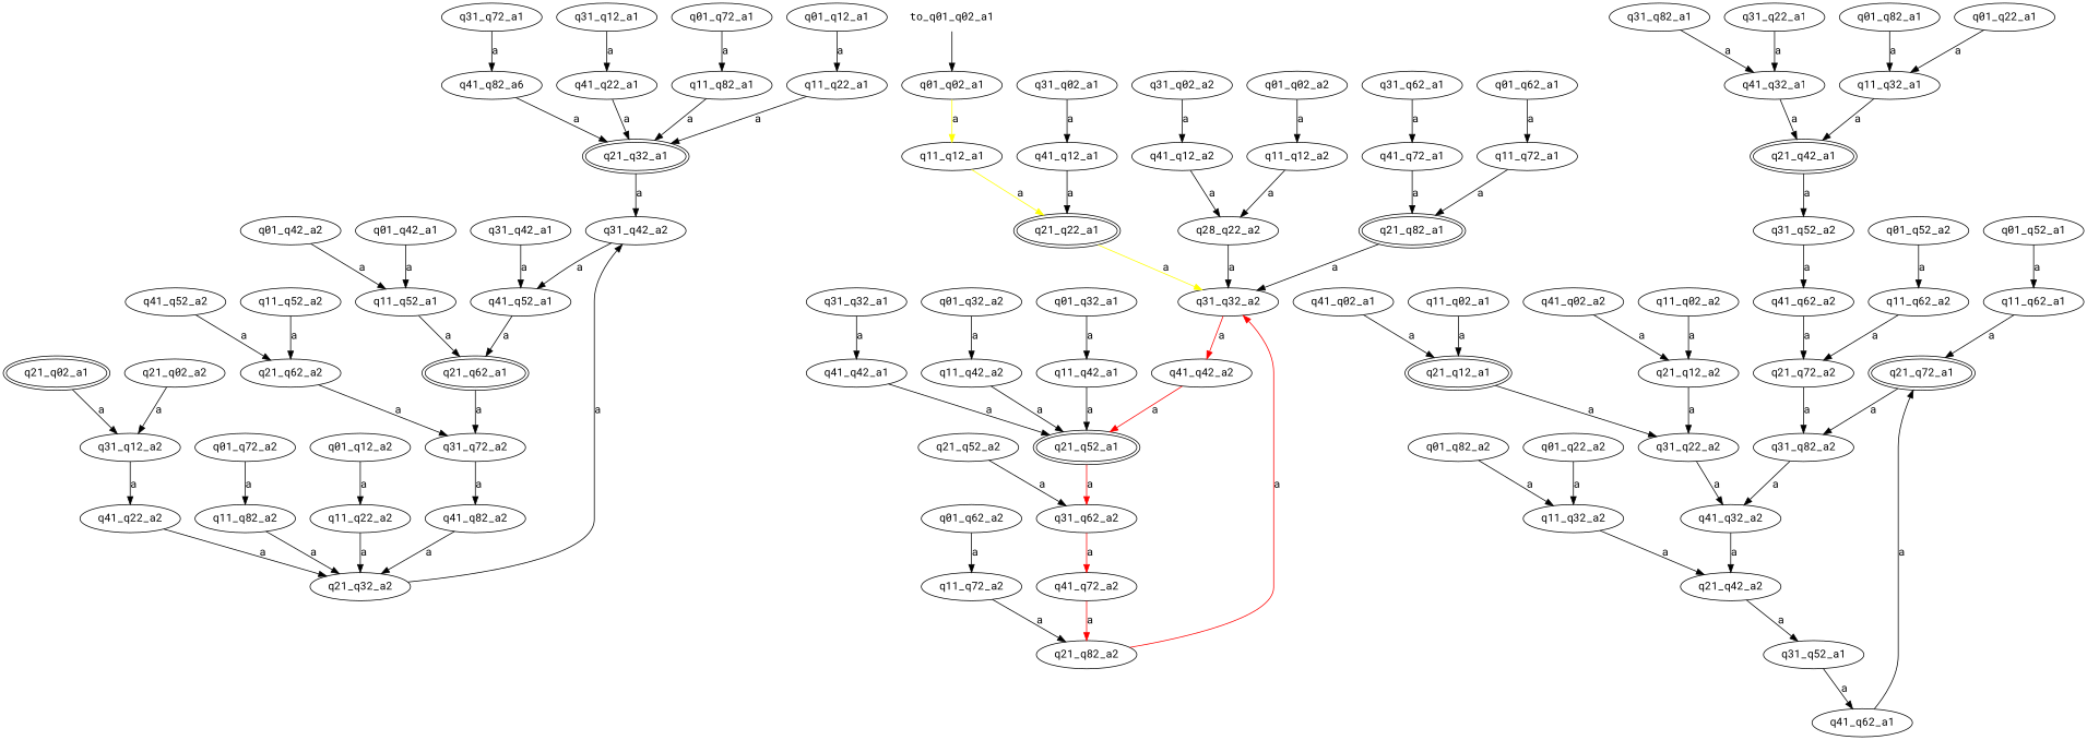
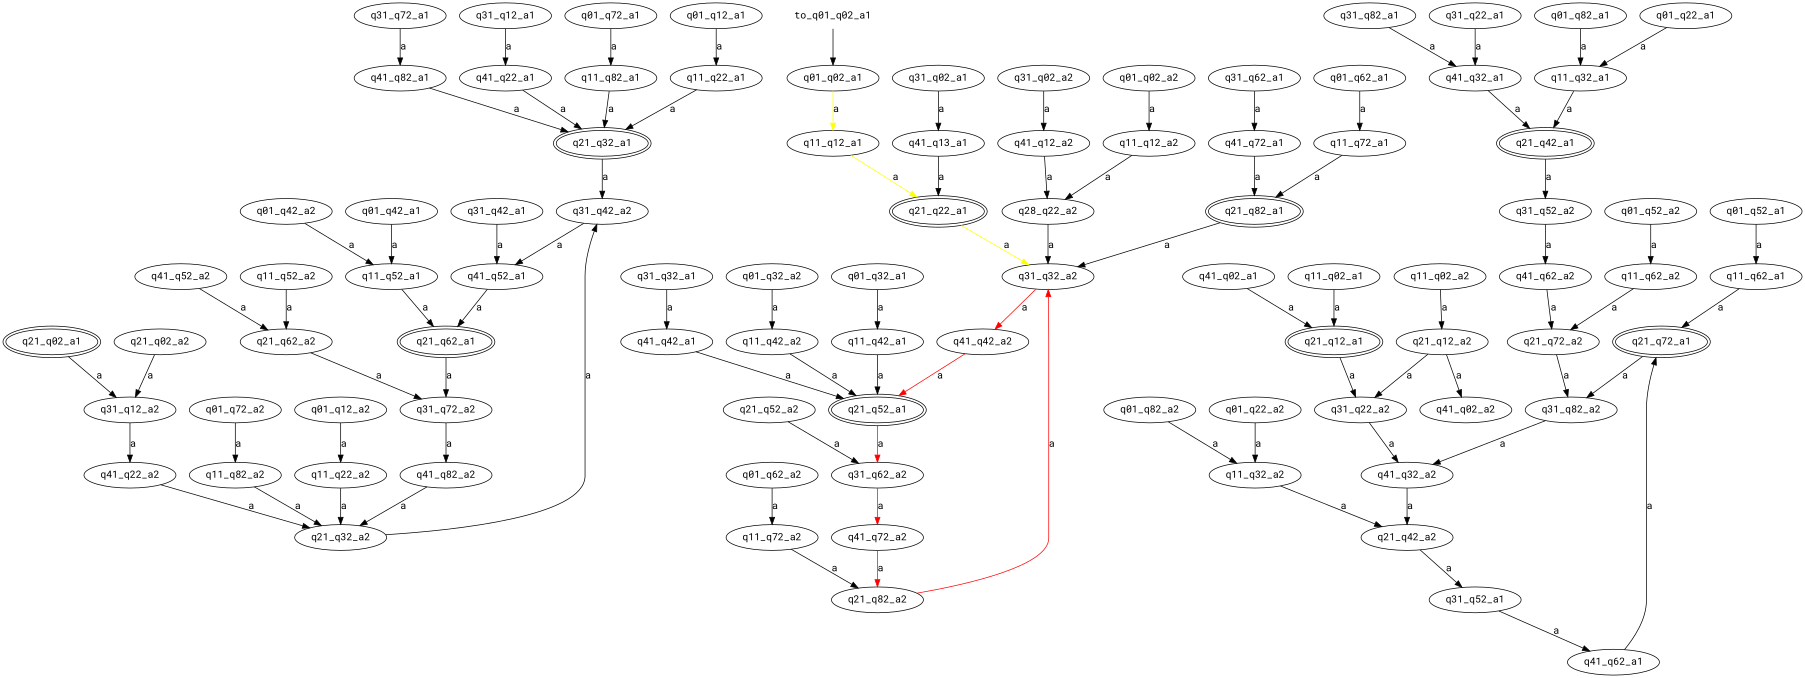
  digraph {
    fontname="Roboto Mono"
    node [fontname="Roboto Mono"]
    edge [fontname="Roboto Mono"]
    q21_q32_a1 [peripheries=2]
    q31_q42_a2
    q41_q52_a1
    q21_q82_a1 [peripheries=2]
    q31_q32_a2
    q41_q42_a2
    q21_q72_a1 [peripheries=2]
    q31_q82_a2
    q41_q32_a2
    q21_q62_a1 [peripheries=2]
    q31_q72_a2
    q41_q82_a2
    q21_q52_a1 [peripheries=2]
    q31_q62_a2
    q41_q72_a2
    q21_q42_a1 [peripheries=2]
    q31_q52_a2
    q41_q62_a2
    q21_q22_a1 [peripheries=2]
    q21_q12_a1 [peripheries=2]
    q31_q22_a2
    q21_q02_a1 [peripheries=2]
    q31_q12_a2
    q41_q22_a2
    to_q01_q02_a1 [shape=none]
    q01_q02_a1
    q11_q12_a1
    q21_q32_a2
-   q41_q82_a1 [label=q41_q82_a6]
+   q41_q82_a1
    q21_q82_a2
    q41_q72_a1
    q21_q72_a2
    q41_q62_a1
    q41_q52_a2
    q21_q62_a2
    q41_q42_a1
    q21_q42_a2
    q31_q52_a1
    q41_q32_a1
    q41_q22_a1
    n41 [label=q28_q22_a2]
    q41_q12_a2
-   q41_q12_a1
+   q41_q12_a1 [label=q41_q13_a1]
    q41_q02_a2
    q21_q12_a2
    q41_q02_a1
    q31_q82_a1
    q31_q72_a1
    q31_q62_a1
    q31_q42_a1
    q31_q32_a1
    q31_q22_a1
    q31_q12_a1
    q31_q02_a2
    q31_q02_a1
    q21_q52_a2
    q21_q02_a2
    q11_q82_a2
    q11_q82_a1
    q11_q72_a2
    q11_q72_a1
    q11_q62_a2
    q11_q62_a1
    q11_q52_a2
    q11_q52_a1
    q11_q42_a2
    q11_q42_a1
    q11_q32_a2
    q11_q32_a1
    q11_q22_a2
    q11_q22_a1
    q11_q12_a2
    q11_q02_a2
    q11_q02_a1
    q01_q82_a2
    q01_q82_a1
    q01_q72_a2
    q01_q72_a1
    q01_q62_a2
    q01_q62_a1
    q01_q52_a2
    q01_q52_a1
    q01_q42_a2
    q01_q42_a1
    q01_q32_a2
    q01_q32_a1
    q01_q22_a2
    q01_q22_a1
    q01_q12_a2
    q01_q12_a1
    q01_q02_a2
    q21_q32_a1 -> q31_q42_a2 [label=a]
    q31_q42_a2 -> q41_q52_a1 [label=a]
    q41_q52_a1 -> q21_q62_a1 [label=a]
    q21_q82_a1 -> q31_q32_a2 [label=a]
    q31_q32_a2 -> q41_q42_a2 [color=red label=a]
    q41_q42_a2 -> q21_q52_a1 [color=red label=a]
    q21_q72_a1 -> q31_q82_a2 [label=a]
    q31_q82_a2 -> q41_q32_a2 [label=a]
    q41_q32_a2 -> q21_q42_a2 [label=a]
    q21_q62_a1 -> q31_q72_a2 [label=a]
    q31_q72_a2 -> q41_q82_a2 [label=a]
    q41_q82_a2 -> q21_q32_a2 [label=a]
    q21_q52_a1 -> q31_q62_a2 [color=red label=a]
    q31_q62_a2 -> q41_q72_a2 [color=red label=a]
    q41_q72_a2 -> q21_q82_a2 [color=red label=a]
    q21_q42_a1 -> q31_q52_a2 [label=a]
    q31_q52_a2 -> q41_q62_a2 [label=a]
    q41_q62_a2 -> q21_q72_a2 [label=a]
    q21_q22_a1 -> q31_q32_a2 [color=yellow label=a]
    q21_q12_a1 -> q31_q22_a2 [label=a]
    q31_q22_a2 -> q41_q32_a2 [label=a]
    q21_q02_a1 -> q31_q12_a2 [label=a]
    q31_q12_a2 -> q41_q22_a2 [label=a]
    q41_q22_a2 -> q21_q32_a2 [label=a]
    to_q01_q02_a1 -> q01_q02_a1
    q01_q02_a1 -> q11_q12_a1 [color=yellow label=a]
    q11_q12_a1 -> q21_q22_a1 [color=yellow label=a]
    q21_q32_a2 -> q31_q42_a2 [label=a]
    q41_q82_a1 -> q21_q32_a1 [label=a]
    q21_q82_a2 -> q31_q32_a2 [color=red label=a]
    q41_q72_a1 -> q21_q82_a1 [label=a]
    q21_q72_a2 -> q31_q82_a2 [label=a]
    q41_q62_a1 -> q21_q72_a1 [label=a]
    q41_q52_a2 -> q21_q62_a2 [label=a]
    q21_q62_a2 -> q31_q72_a2 [label=a]
    q41_q42_a1 -> q21_q52_a1 [label=a]
    q21_q42_a2 -> q31_q52_a1 [label=a]
    q31_q52_a1 -> q41_q62_a1 [label=a]
    q41_q32_a1 -> q21_q42_a1 [label=a]
    q41_q22_a1 -> q21_q32_a1 [label=a]
    n41 -> q31_q32_a2 [label=a]
    q41_q12_a2 -> n41 [label=a]
    q41_q12_a1 -> q21_q22_a1 [label=a]
-   q41_q02_a2 -> q21_q12_a2 [label=a]
+   q21_q12_a2 -> q41_q02_a2 [label=a]
    q21_q12_a2 -> q31_q22_a2 [label=a]
    q41_q02_a1 -> q21_q12_a1 [label=a]
    q31_q82_a1 -> q41_q32_a1 [label=a]
    q31_q72_a1 -> q41_q82_a1 [label=a]
    q31_q62_a1 -> q41_q72_a1 [label=a]
    q31_q42_a1 -> q41_q52_a1 [label=a]
    q31_q32_a1 -> q41_q42_a1 [label=a]
    q31_q22_a1 -> q41_q32_a1 [label=a]
    q31_q12_a1 -> q41_q22_a1 [label=a]
    q31_q02_a2 -> q41_q12_a2 [label=a]
    q31_q02_a1 -> q41_q12_a1 [label=a]
    q21_q52_a2 -> q31_q62_a2 [label=a]
    q21_q02_a2 -> q31_q12_a2 [label=a]
    q11_q82_a2 -> q21_q32_a2 [label=a]
    q11_q82_a1 -> q21_q32_a1 [label=a]
    q11_q72_a2 -> q21_q82_a2 [label=a]
    q11_q72_a1 -> q21_q82_a1 [label=a]
    q11_q62_a2 -> q21_q72_a2 [label=a]
    q11_q62_a1 -> q21_q72_a1 [label=a]
    q11_q52_a2 -> q21_q62_a2 [label=a]
    q11_q52_a1 -> q21_q62_a1 [label=a]
    q11_q42_a2 -> q21_q52_a1 [label=a]
    q11_q42_a1 -> q21_q52_a1 [label=a]
    q11_q32_a2 -> q21_q42_a2 [label=a]
    q11_q32_a1 -> q21_q42_a1 [label=a]
    q11_q22_a2 -> q21_q32_a2 [label=a]
    q11_q22_a1 -> q21_q32_a1 [label=a]
    q11_q12_a2 -> n41 [label=a]
    q11_q02_a2 -> q21_q12_a2 [label=a]
    q11_q02_a1 -> q21_q12_a1 [label=a]
    q01_q82_a2 -> q11_q32_a2 [label=a]
    q01_q82_a1 -> q11_q32_a1 [label=a]
    q01_q72_a2 -> q11_q82_a2 [label=a]
    q01_q72_a1 -> q11_q82_a1 [label=a]
    q01_q62_a2 -> q11_q72_a2 [label=a]
    q01_q62_a1 -> q11_q72_a1 [label=a]
    q01_q52_a2 -> q11_q62_a2 [label=a]
    q01_q52_a1 -> q11_q62_a1 [label=a]
    q01_q42_a2 -> q11_q52_a1 [label=a]
    q01_q42_a1 -> q11_q52_a1 [label=a]
    q01_q32_a2 -> q11_q42_a2 [label=a]
    q01_q32_a1 -> q11_q42_a1 [label=a]
    q01_q22_a2 -> q11_q32_a2 [label=a]
    q01_q22_a1 -> q11_q32_a1 [label=a]
    q01_q12_a2 -> q11_q22_a2 [label=a]
    q01_q12_a1 -> q11_q22_a1 [label=a]
    q01_q02_a2 -> q11_q12_a2 [label=a]
  }
